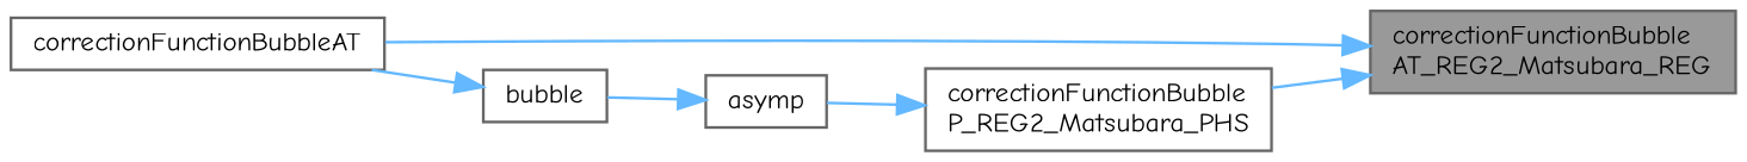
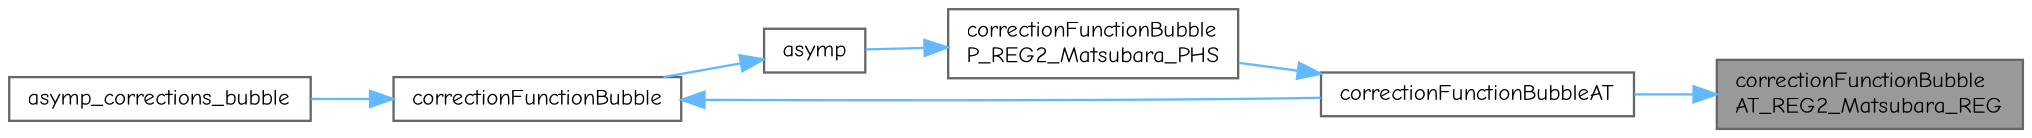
  digraph {
    fontname="Comic Neue"
    rankdir=RL
    node [color=grey40 fillcolor=white fontname="Comic Neue" fontsize=10 shape=box style=filled]
    edge [color=steelblue1 dir=back fontname="Comic Neue" fontsize=10 labelfontname=Helvetica labelfontsize=10 style=solid]
    n1 [color=gray40 fillcolor=grey60 fontcolor=black height=0.2 label="correctionFunctionBubble\lAT_REG2_Matsubara_REG" width=0.4]
    n2 [height=0.2 label=correctionFunctionBubbleAT width=0.4]
    n3 [height=0.2 label="correctionFunctionBubble\lP_REG2_Matsubara_PHS" width=0.4]
    n4 [height=0.2 label=asymp width=0.4]
-   n5 [height=0.2 label=bubble width=0.4]
+   n5 [height=0.2 label=correctionFunctionBubble width=0.4]
+   n6 [height=0.2 label=asymp_corrections_bubble width=0.4]
    n1 -> n2
-   n1 -> n3
+   n2 -> n3
    n3 -> n4
    n4 -> n5
    n5 -> n2
+   n5 -> n6
  }
